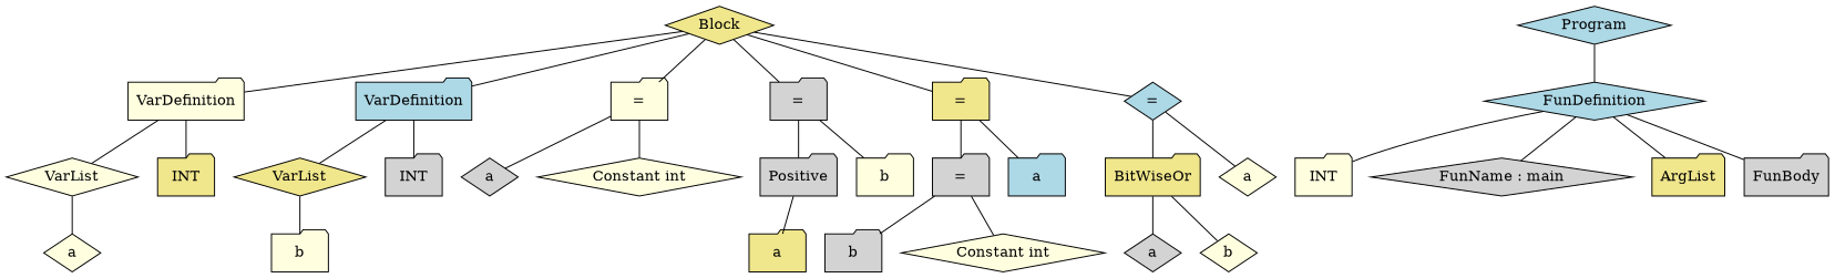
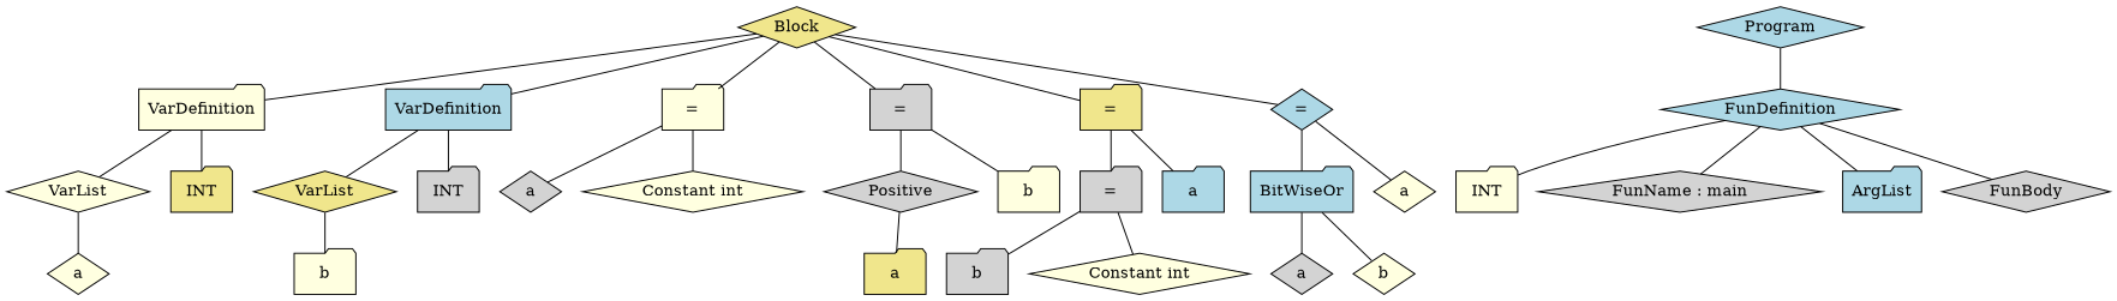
  graph {
    node [fillcolor=lightyellow shape=folder style=filled]
    n1 [label=VarList shape=diamond]
    n2 [label=a shape=diamond]
    n3 [label=VarDefinition]
    n4 [fillcolor=khaki label=INT]
    n5 [fillcolor=khaki label=VarList shape=diamond]
    n6 [label=b]
    n7 [fillcolor=lightblue label=VarDefinition]
    n8 [fillcolor=lightgrey label=INT]
    n9 [label="="]
    n10 [fillcolor=lightgrey label=a shape=diamond]
    n11 [label="Constant int" shape=diamond]
-   n12 [fillcolor=lightgrey label=Positive]
+   n12 [fillcolor=lightgrey label=Positive shape=diamond]
    n13 [fillcolor=khaki label=a]
    n14 [fillcolor=lightgrey label="="]
    n15 [label=b]
    n16 [fillcolor=lightgrey label="="]
    n17 [fillcolor=lightgrey label=b]
    n18 [label="Constant int" shape=diamond]
    n19 [fillcolor=khaki label="="]
    n20 [fillcolor=lightblue label=a]
-   n21 [fillcolor=khaki label=BitWiseOr]
+   n21 [fillcolor=lightblue label=BitWiseOr]
    n22 [fillcolor=lightgrey label=a shape=diamond]
    n23 [label=b shape=diamond]
    n24 [fillcolor=lightblue label="=" shape=diamond]
    n25 [label=a shape=diamond]
    n26 [fillcolor=khaki label=Block shape=diamond]
    n27 [fillcolor=lightblue label=FunDefinition shape=diamond]
    n28 [label=INT]
    n29 [fillcolor=lightgrey label="FunName : main" shape=diamond]
-   n30 [fillcolor=khaki label=ArgList]
-   n31 [fillcolor=lightgrey label=FunBody]
+   n30 [fillcolor=lightblue label=ArgList]
+   n31 [fillcolor=lightgrey label=FunBody shape=diamond]
    n32 [fillcolor=lightblue label=Program shape=diamond]
    n1 -- n2
    n3 -- n1
    n3 -- n4
    n5 -- n6
    n7 -- n5
    n7 -- n8
    n9 -- n10
    n9 -- n11
    n12 -- n13
    n14 -- n12
    n14 -- n15
    n16 -- n17
    n16 -- n18
    n19 -- n16
    n19 -- n20
    n21 -- n22
    n21 -- n23
    n24 -- n21
    n24 -- n25
    n26 -- n3
    n26 -- n7
    n26 -- n9
    n26 -- n14
    n26 -- n19
    n26 -- n24
    n27 -- n28
    n27 -- n29
    n27 -- n30
    n27 -- n31
    n32 -- n27
  }
